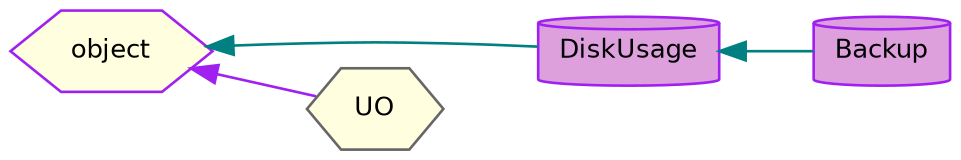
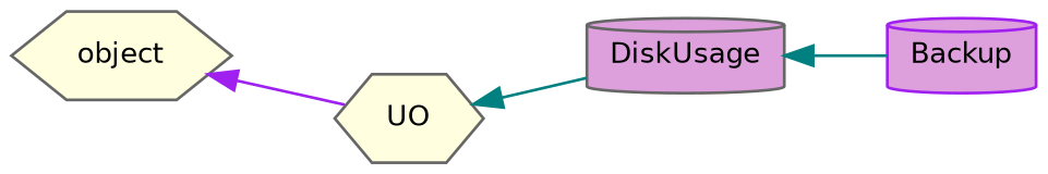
  digraph {
    rankdir=LR
    node [color=purple fillcolor=lightyellow fontname=Helvetica fontsize=10 shape=hexagon style=filled]
    edge [color=teal dir=back fontname=Helvetica fontsize=10 labelfontname=Helvetica labelfontsize=10 style=solid]
-   n1 [height=0.2 label=object width=0.4]
-   n2 [fillcolor=plum height=0.2 label=DiskUsage shape=cylinder width=0.4]
+   n1 [color=gray40 height=0.2 label=object width=0.4]
+   n2 [color=gray40 fillcolor=plum height=0.2 label=DiskUsage shape=cylinder width=0.4]
    n3 [color=gray40 height=0.2 label=UO width=0.4]
    n4 [fillcolor=plum height=0.2 label=Backup shape=cylinder width=0.4]
-   n1 -> n2
+   n3 -> n2
    n1 -> n3 [color=purple]
    n2 -> n4
  }
